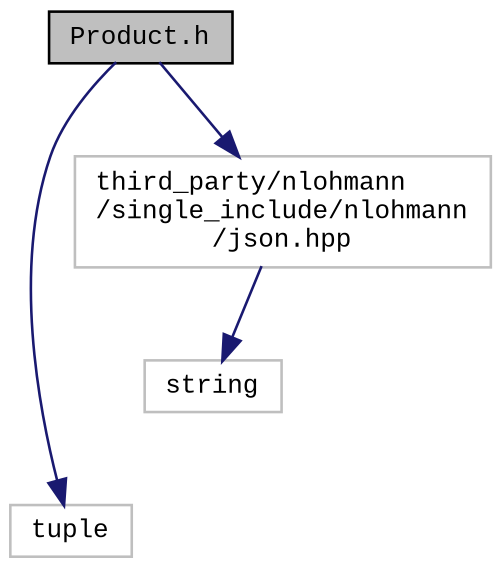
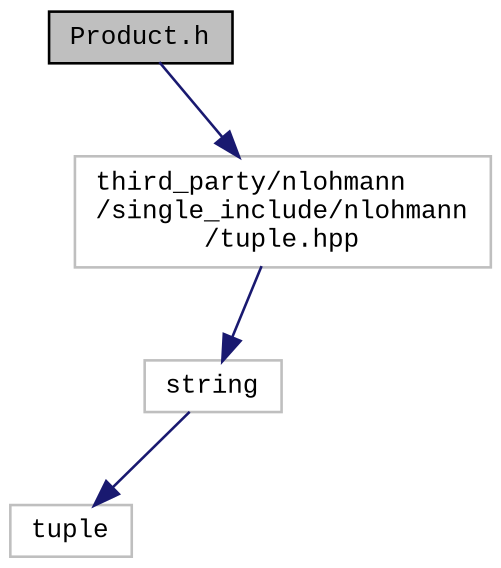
  digraph {
    fontname="Liberation Mono"
    node [color=grey75 fillcolor=white fontname="Liberation Mono" fontsize=10 shape=record style=filled]
    edge [color=midnightblue fontname="Liberation Mono" fontsize=10 labelfontname=Helvetica labelfontsize=10 style=solid]
    n1 [color=black fillcolor=grey75 fontcolor=black height=0.2 label="Product.h" width=0.4]
    n2 [height=0.2 label=tuple width=0.4]
-   n3 [height=0.2 label="third_party/nlohmann\l/single_include/nlohmann\l/json.hpp" width=0.4]
+   n3 [height=0.2 label="third_party/nlohmann\l/single_include/nlohmann\l/tuple.hpp" width=0.4]
    n4 [height=0.2 label=string width=0.4]
-   n1 -> n2
+   n4 -> n2
    n1 -> n3
    n3 -> n4
  }
